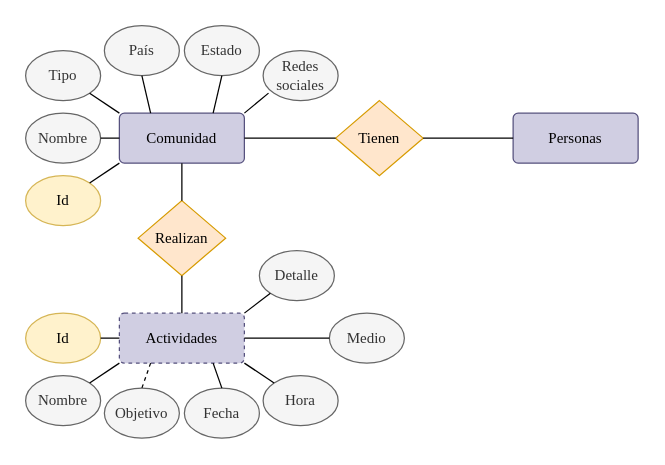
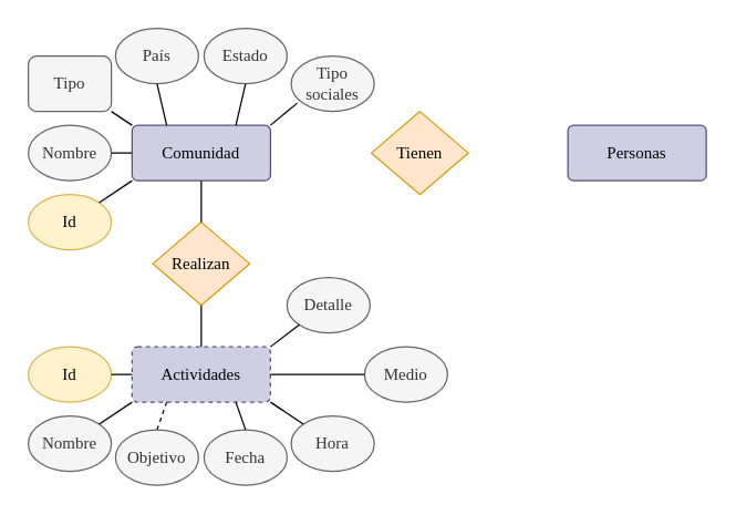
  <mxCell id="0" />
  <mxCell id="1" parent="0" />
  <mxCell id="2" value="Comunidad" style="rounded=1;arcSize=10;whiteSpace=wrap;html=1;align=center;fontFamily=Itim;fontSource=https%3A%2F%2Ffonts.googleapis.com%2Fcss%3Ffamily%3DItim;fillColor=#d0cee2;strokeColor=#56517e;" vertex="1" parent="1"><mxGeometry x="95" y="90" width="100" height="40" as="geometry" /></mxCell>
  <mxCell id="3" value="Id" style="ellipse;whiteSpace=wrap;html=1;align=center;fontFamily=Itim;fontSource=https%3A%2F%2Ffonts.googleapis.com%2Fcss%3Ffamily%3DItim;fillColor=#fff2cc;strokeColor=#d6b656;" vertex="1" parent="1"><mxGeometry x="20" y="140" width="60" height="40" as="geometry" /></mxCell>
  <mxCell id="4" value="Nombre" style="ellipse;whiteSpace=wrap;html=1;align=center;fontFamily=Itim;fontSource=https%3A%2F%2Ffonts.googleapis.com%2Fcss%3Ffamily%3DItim;fillColor=#f5f5f5;fontColor=#333333;strokeColor=#666666;" vertex="1" parent="1"><mxGeometry x="20" y="90" width="60" height="40" as="geometry" /></mxCell>
- <mxCell id="5" value="Tipo" style="ellipse;whiteSpace=wrap;html=1;align=center;fontFamily=Itim;fontSource=https%3A%2F%2Ffonts.googleapis.com%2Fcss%3Ffamily%3DItim;fillColor=#f5f5f5;fontColor=#333333;strokeColor=#666666;" vertex="1" parent="1"><mxGeometry x="20" y="40" width="60" height="40" as="geometry" /></mxCell>
+ <mxCell id="5" value="Tipo" style="whiteSpace=wrap;html=1;align=center;fontFamily=Itim;fontSource=https%3A%2F%2Ffonts.googleapis.com%2Fcss%3Ffamily%3DItim;fillColor=#f5f5f5;fontColor=#333333;strokeColor=#666666;rounded=1;" vertex="1" parent="1"><mxGeometry x="20" y="40" width="60" height="40" as="geometry" /></mxCell>
  <mxCell id="6" value="País" style="ellipse;whiteSpace=wrap;html=1;align=center;fontFamily=Itim;fontSource=https%3A%2F%2Ffonts.googleapis.com%2Fcss%3Ffamily%3DItim;fillColor=#f5f5f5;fontColor=#333333;strokeColor=#666666;" vertex="1" parent="1"><mxGeometry x="83" y="20" width="60" height="40" as="geometry" /></mxCell>
  <mxCell id="7" value="Estado" style="ellipse;whiteSpace=wrap;html=1;align=center;fontFamily=Itim;fontSource=https%3A%2F%2Ffonts.googleapis.com%2Fcss%3Ffamily%3DItim;fillColor=#f5f5f5;fontColor=#333333;strokeColor=#666666;" vertex="1" parent="1"><mxGeometry x="147" y="20" width="60" height="40" as="geometry" /></mxCell>
- <mxCell id="8" value="Redes sociales" style="ellipse;whiteSpace=wrap;html=1;align=center;fontFamily=Itim;fontSource=https%3A%2F%2Ffonts.googleapis.com%2Fcss%3Ffamily%3DItim;fillColor=#f5f5f5;fontColor=#333333;strokeColor=#666666;" vertex="1" parent="1"><mxGeometry x="210" y="40" width="60" height="40" as="geometry" /></mxCell>
+ <mxCell id="8" value="Tipo sociales" style="ellipse;whiteSpace=wrap;html=1;align=center;fontFamily=Itim;fontSource=https%3A%2F%2Ffonts.googleapis.com%2Fcss%3Ffamily%3DItim;fillColor=#f5f5f5;fontColor=#333333;strokeColor=#666666;" vertex="1" parent="1"><mxGeometry x="210" y="40" width="60" height="40" as="geometry" /></mxCell>
  <mxCell id="9" value="" style="endArrow=none;html=1;rounded=0;fontFamily=Itim;fontSource=https%3A%2F%2Ffonts.googleapis.com%2Fcss%3Ffamily%3DItim;exitX=0;exitY=1;exitDx=0;exitDy=0;entryX=1;entryY=0;entryDx=0;entryDy=0;" edge="1" parent="1" source="2" target="3"><mxGeometry relative="1" as="geometry"><mxPoint x="90" y="40" as="sourcePoint" /><mxPoint x="250" y="40" as="targetPoint" /></mxGeometry></mxCell>
  <mxCell id="10" value="" style="endArrow=none;html=1;rounded=0;fontFamily=Itim;fontSource=https%3A%2F%2Ffonts.googleapis.com%2Fcss%3Ffamily%3DItim;exitX=1;exitY=0.5;exitDx=0;exitDy=0;entryX=0;entryY=0.5;entryDx=0;entryDy=0;" edge="1" parent="1" source="4" target="2"><mxGeometry relative="1" as="geometry"><mxPoint x="90" y="40" as="sourcePoint" /><mxPoint x="250" y="40" as="targetPoint" /></mxGeometry></mxCell>
  <mxCell id="11" value="" style="endArrow=none;html=1;rounded=0;fontFamily=Itim;fontSource=https%3A%2F%2Ffonts.googleapis.com%2Fcss%3Ffamily%3DItim;exitX=1;exitY=1;exitDx=0;exitDy=0;entryX=0;entryY=0;entryDx=0;entryDy=0;" edge="1" parent="1" source="5" target="2"><mxGeometry relative="1" as="geometry"><mxPoint x="90" y="40" as="sourcePoint" /><mxPoint x="250" y="40" as="targetPoint" /></mxGeometry></mxCell>
  <mxCell id="12" value="" style="endArrow=none;html=1;rounded=0;fontFamily=Itim;fontSource=https%3A%2F%2Ffonts.googleapis.com%2Fcss%3Ffamily%3DItim;exitX=0.5;exitY=1;exitDx=0;exitDy=0;entryX=0.25;entryY=0;entryDx=0;entryDy=0;" edge="1" parent="1" source="6" target="2"><mxGeometry relative="1" as="geometry"><mxPoint x="90" y="40" as="sourcePoint" /><mxPoint x="250" y="40" as="targetPoint" /></mxGeometry></mxCell>
  <mxCell id="13" value="" style="endArrow=none;html=1;rounded=0;fontFamily=Itim;fontSource=https%3A%2F%2Ffonts.googleapis.com%2Fcss%3Ffamily%3DItim;exitX=0.75;exitY=0;exitDx=0;exitDy=0;entryX=0.5;entryY=1;entryDx=0;entryDy=0;" edge="1" parent="1" source="2" target="7"><mxGeometry relative="1" as="geometry"><mxPoint x="90" y="40" as="sourcePoint" /><mxPoint x="250" y="40" as="targetPoint" /></mxGeometry></mxCell>
  <mxCell id="14" value="" style="endArrow=none;html=1;rounded=0;fontFamily=Itim;fontSource=https%3A%2F%2Ffonts.googleapis.com%2Fcss%3Ffamily%3DItim;exitX=1;exitY=0;exitDx=0;exitDy=0;entryX=0.072;entryY=0.85;entryDx=0;entryDy=0;entryPerimeter=0;" edge="1" parent="1" source="2" target="8"><mxGeometry relative="1" as="geometry"><mxPoint x="90" y="40" as="sourcePoint" /><mxPoint x="250" y="40" as="targetPoint" /></mxGeometry></mxCell>
  <mxCell id="15" value="Realizan" style="shape=rhombus;perimeter=rhombusPerimeter;whiteSpace=wrap;html=1;align=center;fontFamily=Itim;fontSource=https%3A%2F%2Ffonts.googleapis.com%2Fcss%3Ffamily%3DItim;fillColor=#ffe6cc;strokeColor=#d79b00;" vertex="1" parent="1"><mxGeometry x="110" y="160" width="70" height="60" as="geometry" /></mxCell>
  <mxCell id="16" value="" style="endArrow=none;html=1;rounded=0;fontFamily=Itim;fontSource=https%3A%2F%2Ffonts.googleapis.com%2Fcss%3Ffamily%3DItim;exitX=0.5;exitY=1;exitDx=0;exitDy=0;entryX=0.5;entryY=0;entryDx=0;entryDy=0;" edge="1" parent="1" source="2" target="15"><mxGeometry relative="1" as="geometry"><mxPoint x="90" y="150" as="sourcePoint" /><mxPoint x="250" y="150" as="targetPoint" /></mxGeometry></mxCell>
  <mxCell id="17" value="Actividades" style="rounded=1;arcSize=10;whiteSpace=wrap;html=1;align=center;fontFamily=Itim;fontSource=https%3A%2F%2Ffonts.googleapis.com%2Fcss%3Ffamily%3DItim;fillColor=#d0cee2;strokeColor=#56517e;dashed=1;" vertex="1" parent="1"><mxGeometry x="95" y="250" width="100" height="40" as="geometry" /></mxCell>
  <mxCell id="18" value="" style="endArrow=none;html=1;rounded=0;fontFamily=Itim;fontSource=https%3A%2F%2Ffonts.googleapis.com%2Fcss%3Ffamily%3DItim;exitX=0.5;exitY=1;exitDx=0;exitDy=0;entryX=0.5;entryY=0;entryDx=0;entryDy=0;" edge="1" parent="1" source="15" target="17"><mxGeometry relative="1" as="geometry"><mxPoint x="90" y="150" as="sourcePoint" /><mxPoint x="250" y="150" as="targetPoint" /></mxGeometry></mxCell>
  <mxCell id="19" value="Id" style="ellipse;whiteSpace=wrap;html=1;align=center;fontFamily=Itim;fontSource=https%3A%2F%2Ffonts.googleapis.com%2Fcss%3Ffamily%3DItim;fillColor=#fff2cc;strokeColor=#d6b656;" vertex="1" parent="1"><mxGeometry x="20" y="250" width="60" height="40" as="geometry" /></mxCell>
  <mxCell id="20" value="Nombre" style="ellipse;whiteSpace=wrap;html=1;align=center;fontFamily=Itim;fontSource=https%3A%2F%2Ffonts.googleapis.com%2Fcss%3Ffamily%3DItim;fillColor=#f5f5f5;fontColor=#333333;strokeColor=#666666;" vertex="1" parent="1"><mxGeometry x="20" y="300" width="60" height="40" as="geometry" /></mxCell>
  <mxCell id="21" value="Objetivo" style="ellipse;whiteSpace=wrap;html=1;align=center;fontFamily=Itim;fontSource=https%3A%2F%2Ffonts.googleapis.com%2Fcss%3Ffamily%3DItim;fillColor=#f5f5f5;fontColor=#333333;strokeColor=#666666;" vertex="1" parent="1"><mxGeometry x="83" y="310" width="60" height="40" as="geometry" /></mxCell>
  <mxCell id="22" value="Fecha" style="ellipse;whiteSpace=wrap;html=1;align=center;fontFamily=Itim;fontSource=https%3A%2F%2Ffonts.googleapis.com%2Fcss%3Ffamily%3DItim;fillColor=#f5f5f5;fontColor=#333333;strokeColor=#666666;" vertex="1" parent="1"><mxGeometry x="147" y="310" width="60" height="40" as="geometry" /></mxCell>
  <mxCell id="23" value="Hora" style="ellipse;whiteSpace=wrap;html=1;align=center;fontFamily=Itim;fontSource=https%3A%2F%2Ffonts.googleapis.com%2Fcss%3Ffamily%3DItim;fillColor=#f5f5f5;fontColor=#333333;strokeColor=#666666;" vertex="1" parent="1"><mxGeometry x="210" y="300" width="60" height="40" as="geometry" /></mxCell>
  <mxCell id="24" value="Medio" style="ellipse;whiteSpace=wrap;html=1;align=center;fontFamily=Itim;fontSource=https%3A%2F%2Ffonts.googleapis.com%2Fcss%3Ffamily%3DItim;fillColor=#f5f5f5;fontColor=#333333;strokeColor=#666666;" vertex="1" parent="1"><mxGeometry x="263" y="250" width="60" height="40" as="geometry" /></mxCell>
  <mxCell id="25" value="" style="endArrow=none;html=1;rounded=0;fontFamily=Itim;fontSource=https%3A%2F%2Ffonts.googleapis.com%2Fcss%3Ffamily%3DItim;exitX=1;exitY=0.5;exitDx=0;exitDy=0;entryX=0;entryY=0.5;entryDx=0;entryDy=0;" edge="1" parent="1" source="19" target="17"><mxGeometry relative="1" as="geometry"><mxPoint x="90" y="260" as="sourcePoint" /><mxPoint x="250" y="260" as="targetPoint" /></mxGeometry></mxCell>
  <mxCell id="26" value="" style="endArrow=none;html=1;rounded=0;fontFamily=Itim;fontSource=https%3A%2F%2Ffonts.googleapis.com%2Fcss%3Ffamily%3DItim;exitX=1;exitY=0.5;exitDx=0;exitDy=0;entryX=0;entryY=0.5;entryDx=0;entryDy=0;" edge="1" parent="1" source="17" target="24"><mxGeometry relative="1" as="geometry"><mxPoint x="90" y="260" as="sourcePoint" /><mxPoint x="250" y="260" as="targetPoint" /></mxGeometry></mxCell>
  <mxCell id="27" value="" style="endArrow=none;html=1;rounded=0;fontFamily=Itim;fontSource=https%3A%2F%2Ffonts.googleapis.com%2Fcss%3Ffamily%3DItim;exitX=1;exitY=0;exitDx=0;exitDy=0;entryX=0;entryY=1;entryDx=0;entryDy=0;" edge="1" parent="1" source="20" target="17"><mxGeometry relative="1" as="geometry"><mxPoint x="90" y="260" as="sourcePoint" /><mxPoint x="250" y="260" as="targetPoint" /></mxGeometry></mxCell>
  <mxCell id="28" value="" style="endArrow=none;html=1;rounded=0;fontFamily=Itim;fontSource=https%3A%2F%2Ffonts.googleapis.com%2Fcss%3Ffamily%3DItim;exitX=0.25;exitY=1;exitDx=0;exitDy=0;entryX=0.5;entryY=0;entryDx=0;entryDy=0;dashed=1;" edge="1" parent="1" source="17" target="21"><mxGeometry relative="1" as="geometry"><mxPoint x="90" y="260" as="sourcePoint" /><mxPoint x="250" y="260" as="targetPoint" /></mxGeometry></mxCell>
  <mxCell id="29" value="" style="endArrow=none;html=1;rounded=0;fontFamily=Itim;fontSource=https%3A%2F%2Ffonts.googleapis.com%2Fcss%3Ffamily%3DItim;exitX=0.75;exitY=1;exitDx=0;exitDy=0;entryX=0.5;entryY=0;entryDx=0;entryDy=0;" edge="1" parent="1" source="17" target="22"><mxGeometry relative="1" as="geometry"><mxPoint x="90" y="260" as="sourcePoint" /><mxPoint x="250" y="260" as="targetPoint" /></mxGeometry></mxCell>
  <mxCell id="30" value="" style="endArrow=none;html=1;rounded=0;fontFamily=Itim;fontSource=https%3A%2F%2Ffonts.googleapis.com%2Fcss%3Ffamily%3DItim;exitX=1;exitY=1;exitDx=0;exitDy=0;entryX=0;entryY=0;entryDx=0;entryDy=0;" edge="1" parent="1" source="17" target="23"><mxGeometry relative="1" as="geometry"><mxPoint x="90" y="260" as="sourcePoint" /><mxPoint x="250" y="260" as="targetPoint" /></mxGeometry></mxCell>
  <mxCell id="31" value="Detalle" style="ellipse;whiteSpace=wrap;html=1;align=center;fontFamily=Itim;fontSource=https%3A%2F%2Ffonts.googleapis.com%2Fcss%3Ffamily%3DItim;fillColor=#f5f5f5;fontColor=#333333;strokeColor=#666666;" vertex="1" parent="1"><mxGeometry x="207" y="200" width="60" height="40" as="geometry" /></mxCell>
  <mxCell id="32" value="" style="endArrow=none;html=1;rounded=0;fontFamily=Itim;fontSource=https%3A%2F%2Ffonts.googleapis.com%2Fcss%3Ffamily%3DItim;exitX=1;exitY=0;exitDx=0;exitDy=0;entryX=0;entryY=1;entryDx=0;entryDy=0;" edge="1" parent="1" source="17" target="31"><mxGeometry relative="1" as="geometry"><mxPoint x="90" y="240" as="sourcePoint" /><mxPoint x="250" y="240" as="targetPoint" /></mxGeometry></mxCell>
  <mxCell id="33" value="Tienen" style="shape=rhombus;perimeter=rhombusPerimeter;whiteSpace=wrap;html=1;align=center;fontFamily=Itim;fontSource=https%3A%2F%2Ffonts.googleapis.com%2Fcss%3Ffamily%3DItim;fillColor=#ffe6cc;strokeColor=#d79b00;" vertex="1" parent="1"><mxGeometry x="268" y="80" width="70" height="60" as="geometry" /></mxCell>
  <mxCell id="34" value="Personas" style="rounded=1;arcSize=10;whiteSpace=wrap;html=1;align=center;fontFamily=Itim;fontSource=https%3A%2F%2Ffonts.googleapis.com%2Fcss%3Ffamily%3DItim;fillColor=#d0cee2;strokeColor=#56517e;" vertex="1" parent="1"><mxGeometry x="410" y="90" width="100" height="40" as="geometry" /></mxCell>
- <mxCell id="35" value="" style="endArrow=none;html=1;rounded=0;fontFamily=Itim;fontSource=https%3A%2F%2Ffonts.googleapis.com%2Fcss%3Ffamily%3DItim;exitX=1;exitY=0.5;exitDx=0;exitDy=0;entryX=0;entryY=0.5;entryDx=0;entryDy=0;" edge="1" parent="1" source="2" target="33"><mxGeometry relative="1" as="geometry"><mxPoint x="200" y="130" as="sourcePoint" /><mxPoint x="360" y="130" as="targetPoint" /></mxGeometry></mxCell>
- <mxCell id="36" value="" style="endArrow=none;html=1;rounded=0;fontFamily=Itim;fontSource=https%3A%2F%2Ffonts.googleapis.com%2Fcss%3Ffamily%3DItim;exitX=1;exitY=0.5;exitDx=0;exitDy=0;entryX=0;entryY=0.5;entryDx=0;entryDy=0;" edge="1" parent="1" source="33" target="34"><mxGeometry relative="1" as="geometry"><mxPoint x="200" y="130" as="sourcePoint" /><mxPoint x="360" y="130" as="targetPoint" /></mxGeometry></mxCell>
